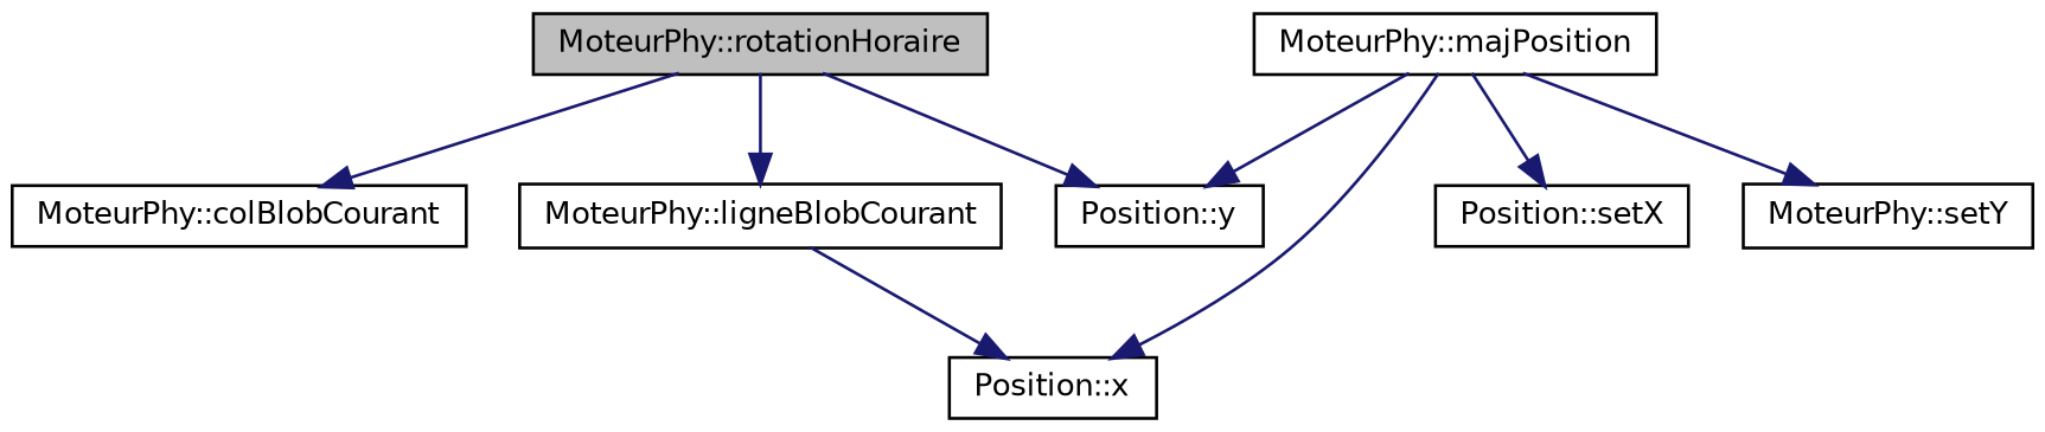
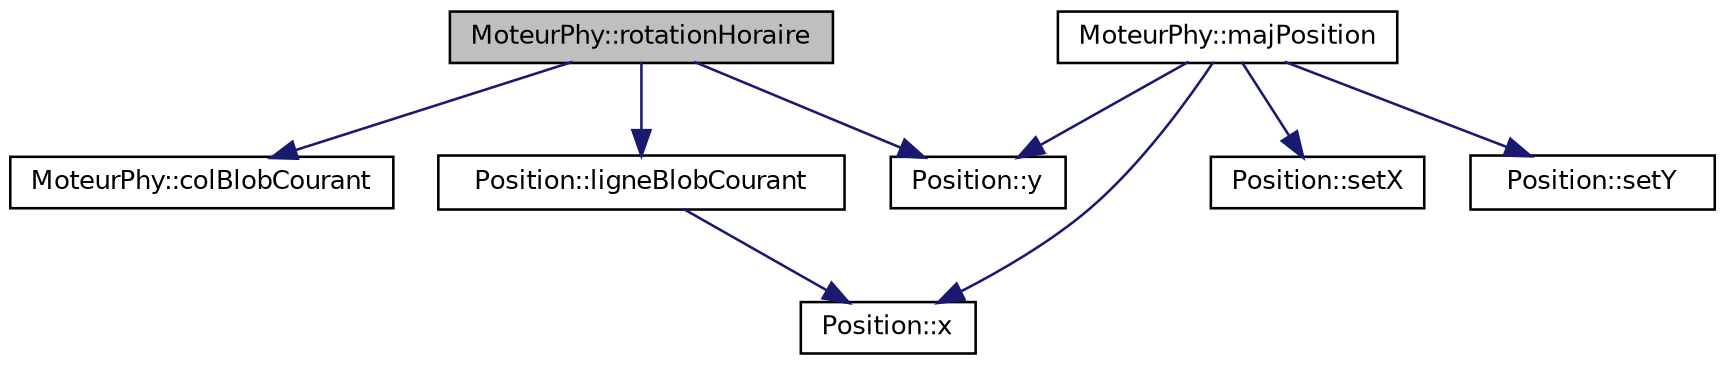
  digraph {
    rankdir=TB
    node [color=black fontname=Helvetica fontsize=10 shape=record]
    edge [color=midnightblue fontname=Helvetica fontsize=10 labelfontname=Helvetica labelfontsize=10 style=solid]
    n1 [fillcolor=grey75 fontcolor=black height=0.2 label="MoteurPhy::rotationHoraire" style=filled width=0.4]
    n2 [height=0.2 label="MoteurPhy::colBlobCourant" width=0.4]
-   n3 [height=0.2 label="MoteurPhy::ligneBlobCourant" width=0.4]
+   n3 [height=0.2 label="Position::ligneBlobCourant" width=0.4]
    n4 [height=0.2 label="Position::y" width=0.4]
    n5 [height=0.2 label="Position::x" width=0.4]
    n6 [height=0.2 label="MoteurPhy::majPosition" width=0.4]
    n7 [height=0.2 label="Position::setX" width=0.4]
-   n8 [height=0.2 label="MoteurPhy::setY" width=0.4]
+   n8 [height=0.2 label="Position::setY" width=0.4]
    n1 -> n2
    n1 -> n3
    n1 -> n4
    n3 -> n5
    n6 -> n4
    n6 -> n5
    n6 -> n7
    n6 -> n8
  }
